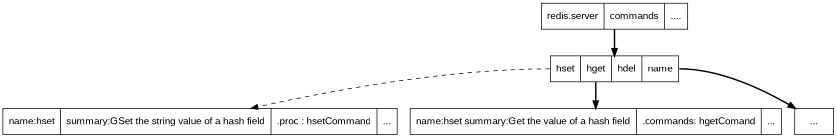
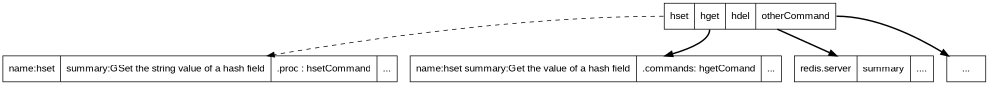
  digraph {
    fontname="Liberation Sans"
    rankdir=TB
    node [fontname="Liberation Sans" shape=record]
    edge [fontname="Liberation Sans" style=bold]
-   n1 [label="redis.server|commands|...."]
-   n2 [label=" <f1> hset|<f2> hget |<f3> hdel |<f4> name"]
+   n1 [label="redis.server|summary|...."]
+   n2 [label=" <f1> hset|<f2> hget |<f3> hdel |<f4> otherCommand"]
    n3 [label="name:hset | summary:GSet the string value of a hash field| .proc : hsetCommand | ..."]
    n4 [label="name:hset summary:Get the value of a hash field | .commands: hgetComand | ..."]
    n5 [label="..."]
-   n1 -> n2
+   n2 -> n1
    n2 -> n3 [style=dashed tailport=f1]
    n2 -> n4 [tailport=f2]
    n2 -> n5 [tailport=f4]
  }
